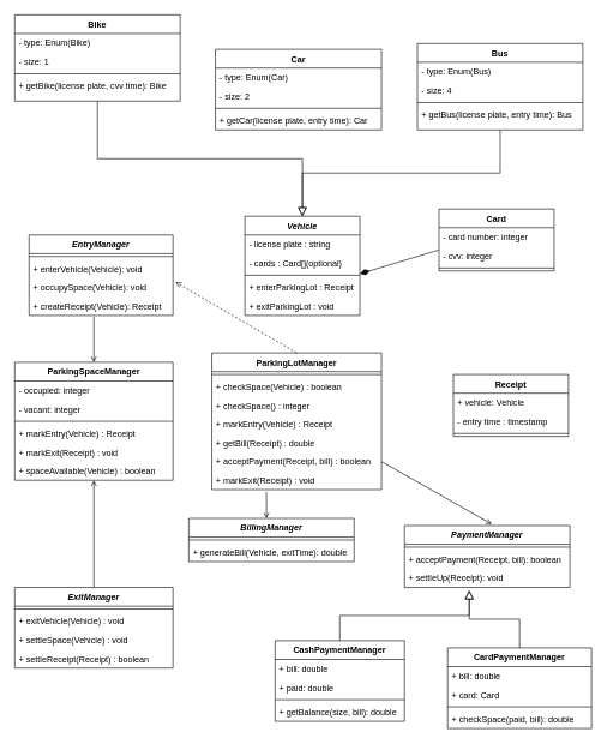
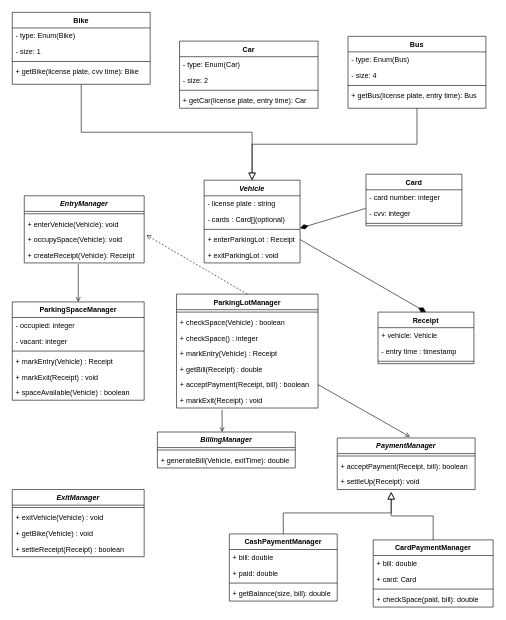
  <mxCell id="0" />
  <mxCell id="1" parent="0" />
  <mxCell id="2" value="Vehicle" style="swimlane;fontStyle=3;align=center;verticalAlign=top;childLayout=stackLayout;horizontal=1;startSize=26;horizontalStack=0;resizeParent=1;resizeLast=0;collapsible=1;marginBottom=0;rounded=0;shadow=0;strokeWidth=1;" parent="1" vertex="1"><mxGeometry x="340" y="300" width="160" height="138" as="geometry"><mxRectangle x="230" y="140" width="160" height="26" as="alternateBounds" /></mxGeometry></mxCell>
  <mxCell id="3" value="- license plate : string" style="text;align=left;verticalAlign=top;spacingLeft=4;spacingRight=4;overflow=hidden;rotatable=0;points=[[0,0.5],[1,0.5]];portConstraint=eastwest;" parent="2" vertex="1"><mxGeometry y="26" width="160" height="26" as="geometry" /></mxCell>
  <mxCell id="4" value="- cards : Card[](optional)" style="text;align=left;verticalAlign=top;spacingLeft=4;spacingRight=4;overflow=hidden;rotatable=0;points=[[0,0.5],[1,0.5]];portConstraint=eastwest;" vertex="1" parent="2"><mxGeometry y="52" width="160" height="26" as="geometry" /></mxCell>
  <mxCell id="5" value="" style="line;html=1;strokeWidth=1;align=left;verticalAlign=middle;spacingTop=-1;spacingLeft=3;spacingRight=3;rotatable=0;labelPosition=right;points=[];portConstraint=eastwest;" parent="2" vertex="1"><mxGeometry y="78" width="160" height="8" as="geometry" /></mxCell>
  <mxCell id="6" value="+ enterParkingLot : Receipt" style="text;align=left;verticalAlign=top;spacingLeft=4;spacingRight=4;overflow=hidden;rotatable=0;points=[[0,0.5],[1,0.5]];portConstraint=eastwest;" parent="2" vertex="1"><mxGeometry y="86" width="160" height="26" as="geometry" /></mxCell>
  <mxCell id="7" value="+ exitParkingLot : void" style="text;align=left;verticalAlign=top;spacingLeft=4;spacingRight=4;overflow=hidden;rotatable=0;points=[[0,0.5],[1,0.5]];portConstraint=eastwest;" vertex="1" parent="2"><mxGeometry y="112" width="160" height="26" as="geometry" /></mxCell>
  <mxCell id="8" value="Bike" style="swimlane;fontStyle=1;align=center;verticalAlign=top;childLayout=stackLayout;horizontal=1;startSize=26;horizontalStack=0;resizeParent=1;resizeLast=0;collapsible=1;marginBottom=0;rounded=0;shadow=0;strokeWidth=1;" parent="1" vertex="1"><mxGeometry x="20" y="20" width="230" height="120" as="geometry"><mxRectangle x="130" y="380" width="160" height="26" as="alternateBounds" /></mxGeometry></mxCell>
  <mxCell id="9" value="- type: Enum(Bike)" style="text;align=left;verticalAlign=top;spacingLeft=4;spacingRight=4;overflow=hidden;rotatable=0;points=[[0,0.5],[1,0.5]];portConstraint=eastwest;" parent="8" vertex="1"><mxGeometry y="26" width="230" height="26" as="geometry" /></mxCell>
  <mxCell id="10" value="- size: 1" style="text;align=left;verticalAlign=top;spacingLeft=4;spacingRight=4;overflow=hidden;rotatable=0;points=[[0,0.5],[1,0.5]];portConstraint=eastwest;rounded=0;shadow=0;html=0;" parent="8" vertex="1"><mxGeometry y="52" width="230" height="26" as="geometry" /></mxCell>
  <mxCell id="11" value="" style="line;html=1;strokeWidth=1;align=left;verticalAlign=middle;spacingTop=-1;spacingLeft=3;spacingRight=3;rotatable=0;labelPosition=right;points=[];portConstraint=eastwest;" parent="8" vertex="1"><mxGeometry y="78" width="230" height="8" as="geometry" /></mxCell>
  <mxCell id="12" value="+ getBike(license plate, cvv time): Bike" style="text;align=left;verticalAlign=top;spacingLeft=4;spacingRight=4;overflow=hidden;rotatable=0;points=[[0,0.5],[1,0.5]];portConstraint=eastwest;" parent="8" vertex="1"><mxGeometry y="86" width="230" height="26" as="geometry" /></mxCell>
  <mxCell id="13" value="" style="endArrow=block;endSize=10;endFill=0;shadow=0;strokeWidth=1;rounded=0;edgeStyle=elbowEdgeStyle;elbow=vertical;" parent="1" source="8" target="2" edge="1"><mxGeometry width="160" relative="1" as="geometry"><mxPoint x="210" y="213" as="sourcePoint" /><mxPoint x="210" y="213" as="targetPoint" /></mxGeometry></mxCell>
  <mxCell id="14" value="Car" style="swimlane;fontStyle=1;align=center;verticalAlign=top;childLayout=stackLayout;horizontal=1;startSize=26;horizontalStack=0;resizeParent=1;resizeLast=0;collapsible=1;marginBottom=0;rounded=0;shadow=0;strokeWidth=1;" parent="1" vertex="1"><mxGeometry x="299" y="68" width="231" height="112" as="geometry"><mxRectangle x="340" y="380" width="170" height="26" as="alternateBounds" /></mxGeometry></mxCell>
  <mxCell id="15" value="- type: Enum(Car)" style="text;align=left;verticalAlign=top;spacingLeft=4;spacingRight=4;overflow=hidden;rotatable=0;points=[[0,0.5],[1,0.5]];portConstraint=eastwest;" vertex="1" parent="14"><mxGeometry y="26" width="231" height="26" as="geometry" /></mxCell>
  <mxCell id="16" value="- size: 2" style="text;align=left;verticalAlign=top;spacingLeft=4;spacingRight=4;overflow=hidden;rotatable=0;points=[[0,0.5],[1,0.5]];portConstraint=eastwest;rounded=0;shadow=0;html=0;" vertex="1" parent="14"><mxGeometry y="52" width="231" height="26" as="geometry" /></mxCell>
  <mxCell id="17" value="" style="line;html=1;strokeWidth=1;align=left;verticalAlign=middle;spacingTop=-1;spacingLeft=3;spacingRight=3;rotatable=0;labelPosition=right;points=[];portConstraint=eastwest;" parent="14" vertex="1"><mxGeometry y="78" width="231" height="8" as="geometry" /></mxCell>
  <mxCell id="18" value="+ getCar(license plate, entry time): Car" style="text;align=left;verticalAlign=top;spacingLeft=4;spacingRight=4;overflow=hidden;rotatable=0;points=[[0,0.5],[1,0.5]];portConstraint=eastwest;" vertex="1" parent="14"><mxGeometry y="86" width="231" height="26" as="geometry" /></mxCell>
  <mxCell id="19" value="Bus" style="swimlane;fontStyle=1;align=center;verticalAlign=top;childLayout=stackLayout;horizontal=1;startSize=26;horizontalStack=0;resizeParent=1;resizeLast=0;collapsible=1;marginBottom=0;rounded=0;shadow=0;strokeWidth=1;" parent="1" vertex="1"><mxGeometry x="580" y="60" width="230" height="120" as="geometry"><mxRectangle x="550" y="140" width="160" height="26" as="alternateBounds" /></mxGeometry></mxCell>
  <mxCell id="20" value="- type: Enum(Bus)" style="text;align=left;verticalAlign=top;spacingLeft=4;spacingRight=4;overflow=hidden;rotatable=0;points=[[0,0.5],[1,0.5]];portConstraint=eastwest;" vertex="1" parent="19"><mxGeometry y="26" width="230" height="26" as="geometry" /></mxCell>
  <mxCell id="21" value="- size: 4" style="text;align=left;verticalAlign=top;spacingLeft=4;spacingRight=4;overflow=hidden;rotatable=0;points=[[0,0.5],[1,0.5]];portConstraint=eastwest;rounded=0;shadow=0;html=0;" vertex="1" parent="19"><mxGeometry y="52" width="230" height="26" as="geometry" /></mxCell>
  <mxCell id="22" value="" style="line;html=1;strokeWidth=1;align=left;verticalAlign=middle;spacingTop=-1;spacingLeft=3;spacingRight=3;rotatable=0;labelPosition=right;points=[];portConstraint=eastwest;" vertex="1" parent="19"><mxGeometry y="78" width="230" height="8" as="geometry" /></mxCell>
  <mxCell id="23" value="+ getBus(license plate, entry time): Bus" style="text;align=left;verticalAlign=top;spacingLeft=4;spacingRight=4;overflow=hidden;rotatable=0;points=[[0,0.5],[1,0.5]];portConstraint=eastwest;" vertex="1" parent="19"><mxGeometry y="86" width="230" height="26" as="geometry" /></mxCell>
  <mxCell id="24" value="" style="endArrow=block;endSize=10;endFill=0;shadow=0;strokeWidth=1;rounded=0;edgeStyle=elbowEdgeStyle;elbow=vertical;exitX=0.5;exitY=1;exitDx=0;exitDy=0;" edge="1" parent="1" source="19"><mxGeometry width="160" relative="1" as="geometry"><mxPoint x="734.8" y="110.494" as="sourcePoint" /><mxPoint x="420" y="300" as="targetPoint" /></mxGeometry></mxCell>
  <mxCell id="25" value="" style="edgeStyle=none;rounded=0;orthogonalLoop=1;jettySize=auto;html=1;endArrow=open;endFill=0;endSize=6;" edge="1" parent="1" target="27"><mxGeometry relative="1" as="geometry"><mxPoint x="130" y="440" as="sourcePoint" /></mxGeometry></mxCell>
- <mxCell id="26" value="" style="edgeStyle=none;rounded=0;orthogonalLoop=1;jettySize=auto;html=1;endArrow=open;endFill=0;endSize=6;" edge="1" parent="1" source="80" target="27"><mxGeometry relative="1" as="geometry" /></mxCell>
  <mxCell id="27" value="ParkingSpaceManager" style="swimlane;fontStyle=1;align=center;verticalAlign=top;childLayout=stackLayout;horizontal=1;startSize=26;horizontalStack=0;resizeParent=1;resizeParentMax=0;resizeLast=0;collapsible=1;marginBottom=0;" vertex="1" parent="1"><mxGeometry x="20" y="503" width="220" height="164" as="geometry" /></mxCell>
  <mxCell id="28" value="- occupied: integer" style="text;strokeColor=none;fillColor=none;align=left;verticalAlign=top;spacingLeft=4;spacingRight=4;overflow=hidden;rotatable=0;points=[[0,0.5],[1,0.5]];portConstraint=eastwest;" vertex="1" parent="27"><mxGeometry y="26" width="220" height="26" as="geometry" /></mxCell>
  <mxCell id="29" value="- vacant: integer" style="text;strokeColor=none;fillColor=none;align=left;verticalAlign=top;spacingLeft=4;spacingRight=4;overflow=hidden;rotatable=0;points=[[0,0.5],[1,0.5]];portConstraint=eastwest;" vertex="1" parent="27"><mxGeometry y="52" width="220" height="26" as="geometry" /></mxCell>
  <mxCell id="30" value="" style="line;strokeWidth=1;fillColor=none;align=left;verticalAlign=middle;spacingTop=-1;spacingLeft=3;spacingRight=3;rotatable=0;labelPosition=right;points=[];portConstraint=eastwest;" vertex="1" parent="27"><mxGeometry y="78" width="220" height="8" as="geometry" /></mxCell>
  <mxCell id="31" value="+ markEntry(Vehicle) : Receipt" style="text;strokeColor=none;fillColor=none;align=left;verticalAlign=top;spacingLeft=4;spacingRight=4;overflow=hidden;rotatable=0;points=[[0,0.5],[1,0.5]];portConstraint=eastwest;" vertex="1" parent="27"><mxGeometry y="86" width="220" height="26" as="geometry" /></mxCell>
  <mxCell id="32" value="+ markExit(Receipt) : void" style="text;strokeColor=none;fillColor=none;align=left;verticalAlign=top;spacingLeft=4;spacingRight=4;overflow=hidden;rotatable=0;points=[[0,0.5],[1,0.5]];portConstraint=eastwest;" vertex="1" parent="27"><mxGeometry y="112" width="220" height="26" as="geometry" /></mxCell>
  <mxCell id="33" value="+ spaceAvailable(Vehicle) : boolean" style="text;strokeColor=none;fillColor=none;align=left;verticalAlign=top;spacingLeft=4;spacingRight=4;overflow=hidden;rotatable=0;points=[[0,0.5],[1,0.5]];portConstraint=eastwest;" vertex="1" parent="27"><mxGeometry y="138" width="220" height="26" as="geometry" /></mxCell>
  <mxCell id="34" value="BillingManager" style="swimlane;fontStyle=3;align=center;verticalAlign=top;childLayout=stackLayout;horizontal=1;startSize=26;horizontalStack=0;resizeParent=1;resizeParentMax=0;resizeLast=0;collapsible=1;marginBottom=0;" vertex="1" parent="1"><mxGeometry x="262" y="720" width="230" height="60" as="geometry" /></mxCell>
  <mxCell id="35" value="" style="line;strokeWidth=1;fillColor=none;align=left;verticalAlign=middle;spacingTop=-1;spacingLeft=3;spacingRight=3;rotatable=0;labelPosition=right;points=[];portConstraint=eastwest;" vertex="1" parent="34"><mxGeometry y="26" width="230" height="8" as="geometry" /></mxCell>
  <mxCell id="36" value="+ generateBill(Vehicle, exitTime): double" style="text;strokeColor=none;fillColor=none;align=left;verticalAlign=top;spacingLeft=4;spacingRight=4;overflow=hidden;rotatable=0;points=[[0,0.5],[1,0.5]];portConstraint=eastwest;" vertex="1" parent="34"><mxGeometry y="34" width="230" height="26" as="geometry" /></mxCell>
  <mxCell id="37" value="ParkingLotManager" style="swimlane;fontStyle=1;align=center;verticalAlign=top;childLayout=stackLayout;horizontal=1;startSize=26;horizontalStack=0;resizeParent=1;resizeParentMax=0;resizeLast=0;collapsible=1;marginBottom=0;" vertex="1" parent="1"><mxGeometry x="294" y="490" width="236" height="190" as="geometry" /></mxCell>
  <mxCell id="38" value="" style="line;strokeWidth=1;fillColor=none;align=left;verticalAlign=middle;spacingTop=-1;spacingLeft=3;spacingRight=3;rotatable=0;labelPosition=right;points=[];portConstraint=eastwest;" vertex="1" parent="37"><mxGeometry y="26" width="236" height="8" as="geometry" /></mxCell>
  <mxCell id="39" value="+ checkSpace(Vehicle) : boolean" style="text;strokeColor=none;fillColor=none;align=left;verticalAlign=top;spacingLeft=4;spacingRight=4;overflow=hidden;rotatable=0;points=[[0,0.5],[1,0.5]];portConstraint=eastwest;" vertex="1" parent="37"><mxGeometry y="34" width="236" height="26" as="geometry" /></mxCell>
  <mxCell id="40" value="+ checkSpace() : integer" style="text;strokeColor=none;fillColor=none;align=left;verticalAlign=top;spacingLeft=4;spacingRight=4;overflow=hidden;rotatable=0;points=[[0,0.5],[1,0.5]];portConstraint=eastwest;" vertex="1" parent="37"><mxGeometry y="60" width="236" height="26" as="geometry" /></mxCell>
  <mxCell id="41" value="+ markEntry(Vehicle) : Receipt" style="text;strokeColor=none;fillColor=none;align=left;verticalAlign=top;spacingLeft=4;spacingRight=4;overflow=hidden;rotatable=0;points=[[0,0.5],[1,0.5]];portConstraint=eastwest;" vertex="1" parent="37"><mxGeometry y="86" width="236" height="26" as="geometry" /></mxCell>
  <mxCell id="42" value="+ getBill(Receipt) : double" style="text;strokeColor=none;fillColor=none;align=left;verticalAlign=top;spacingLeft=4;spacingRight=4;overflow=hidden;rotatable=0;points=[[0,0.5],[1,0.5]];portConstraint=eastwest;" vertex="1" parent="37"><mxGeometry y="112" width="236" height="26" as="geometry" /></mxCell>
  <mxCell id="43" value="+ acceptPayment(Receipt, bill) : boolean" style="text;strokeColor=none;fillColor=none;align=left;verticalAlign=top;spacingLeft=4;spacingRight=4;overflow=hidden;rotatable=0;points=[[0,0.5],[1,0.5]];portConstraint=eastwest;" vertex="1" parent="37"><mxGeometry y="138" width="236" height="26" as="geometry" /></mxCell>
  <mxCell id="44" value="+ markExit(Receipt) : void" style="text;strokeColor=none;fillColor=none;align=left;verticalAlign=top;spacingLeft=4;spacingRight=4;overflow=hidden;rotatable=0;points=[[0,0.5],[1,0.5]];portConstraint=eastwest;" vertex="1" parent="37"><mxGeometry y="164" width="236" height="26" as="geometry" /></mxCell>
  <mxCell id="45" value="Receipt" style="swimlane;fontStyle=1;align=center;verticalAlign=top;childLayout=stackLayout;horizontal=1;startSize=26;horizontalStack=0;resizeParent=1;resizeParentMax=0;resizeLast=0;collapsible=1;marginBottom=0;" vertex="1" parent="1"><mxGeometry x="630" y="520" width="160" height="86" as="geometry" /></mxCell>
  <mxCell id="46" value="+ vehicle: Vehicle" style="text;strokeColor=none;fillColor=none;align=left;verticalAlign=top;spacingLeft=4;spacingRight=4;overflow=hidden;rotatable=0;points=[[0,0.5],[1,0.5]];portConstraint=eastwest;" vertex="1" parent="45"><mxGeometry y="26" width="160" height="26" as="geometry" /></mxCell>
  <mxCell id="47" value="- entry time : timestamp" style="text;align=left;verticalAlign=top;spacingLeft=4;spacingRight=4;overflow=hidden;rotatable=0;points=[[0,0.5],[1,0.5]];portConstraint=eastwest;rounded=0;shadow=0;html=0;" vertex="1" parent="45"><mxGeometry y="52" width="160" height="26" as="geometry" /></mxCell>
  <mxCell id="48" value="" style="line;strokeWidth=1;fillColor=none;align=left;verticalAlign=middle;spacingTop=-1;spacingLeft=3;spacingRight=3;rotatable=0;labelPosition=right;points=[];portConstraint=eastwest;" vertex="1" parent="45"><mxGeometry y="78" width="160" height="8" as="geometry" /></mxCell>
  <mxCell id="49" value="PaymentManager" style="swimlane;fontStyle=3;align=center;verticalAlign=top;childLayout=stackLayout;horizontal=1;startSize=26;horizontalStack=0;resizeParent=1;resizeParentMax=0;resizeLast=0;collapsible=1;marginBottom=0;" vertex="1" parent="1"><mxGeometry x="562" y="730" width="230" height="86" as="geometry" /></mxCell>
  <mxCell id="50" value="" style="line;strokeWidth=1;fillColor=none;align=left;verticalAlign=middle;spacingTop=-1;spacingLeft=3;spacingRight=3;rotatable=0;labelPosition=right;points=[];portConstraint=eastwest;" vertex="1" parent="49"><mxGeometry y="26" width="230" height="8" as="geometry" /></mxCell>
  <mxCell id="51" value="+ acceptPayment(Receipt, bill): boolean" style="text;strokeColor=none;fillColor=none;align=left;verticalAlign=top;spacingLeft=4;spacingRight=4;overflow=hidden;rotatable=0;points=[[0,0.5],[1,0.5]];portConstraint=eastwest;" vertex="1" parent="49"><mxGeometry y="34" width="230" height="26" as="geometry" /></mxCell>
  <mxCell id="52" value="+ settleUp(Receipt): void" style="text;strokeColor=none;fillColor=none;align=left;verticalAlign=top;spacingLeft=4;spacingRight=4;overflow=hidden;rotatable=0;points=[[0,0.5],[1,0.5]];portConstraint=eastwest;" vertex="1" parent="49"><mxGeometry y="60" width="230" height="26" as="geometry" /></mxCell>
  <mxCell id="53" style="edgeStyle=none;rounded=0;orthogonalLoop=1;jettySize=auto;html=1;exitX=0.5;exitY=0;exitDx=0;exitDy=0;" edge="1" parent="1" source="49" target="49"><mxGeometry relative="1" as="geometry" /></mxCell>
  <mxCell id="54" value="CashPaymentManager" style="swimlane;fontStyle=1;align=center;verticalAlign=top;childLayout=stackLayout;horizontal=1;startSize=26;horizontalStack=0;resizeParent=1;resizeParentMax=0;resizeLast=0;collapsible=1;marginBottom=0;" vertex="1" parent="1"><mxGeometry x="382" y="890" width="180" height="112" as="geometry" /></mxCell>
  <mxCell id="55" value="+ bill: double" style="text;strokeColor=none;fillColor=none;align=left;verticalAlign=top;spacingLeft=4;spacingRight=4;overflow=hidden;rotatable=0;points=[[0,0.5],[1,0.5]];portConstraint=eastwest;" vertex="1" parent="54"><mxGeometry y="26" width="180" height="26" as="geometry" /></mxCell>
  <mxCell id="56" value="+ paid: double" style="text;strokeColor=none;fillColor=none;align=left;verticalAlign=top;spacingLeft=4;spacingRight=4;overflow=hidden;rotatable=0;points=[[0,0.5],[1,0.5]];portConstraint=eastwest;" vertex="1" parent="54"><mxGeometry y="52" width="180" height="26" as="geometry" /></mxCell>
  <mxCell id="57" value="" style="line;strokeWidth=1;fillColor=none;align=left;verticalAlign=middle;spacingTop=-1;spacingLeft=3;spacingRight=3;rotatable=0;labelPosition=right;points=[];portConstraint=eastwest;" vertex="1" parent="54"><mxGeometry y="78" width="180" height="8" as="geometry" /></mxCell>
  <mxCell id="58" value="+ getBalance(size, bill): double" style="text;strokeColor=none;fillColor=none;align=left;verticalAlign=top;spacingLeft=4;spacingRight=4;overflow=hidden;rotatable=0;points=[[0,0.5],[1,0.5]];portConstraint=eastwest;" vertex="1" parent="54"><mxGeometry y="86" width="180" height="26" as="geometry" /></mxCell>
  <mxCell id="59" value="CardPaymentManager" style="swimlane;fontStyle=1;align=center;verticalAlign=top;childLayout=stackLayout;horizontal=1;startSize=26;horizontalStack=0;resizeParent=1;resizeParentMax=0;resizeLast=0;collapsible=1;marginBottom=0;" vertex="1" parent="1"><mxGeometry x="622" y="900" width="200" height="112" as="geometry" /></mxCell>
  <mxCell id="60" value="+ bill: double" style="text;strokeColor=none;fillColor=none;align=left;verticalAlign=top;spacingLeft=4;spacingRight=4;overflow=hidden;rotatable=0;points=[[0,0.5],[1,0.5]];portConstraint=eastwest;" vertex="1" parent="59"><mxGeometry y="26" width="200" height="26" as="geometry" /></mxCell>
  <mxCell id="61" value="+ card: Card" style="text;strokeColor=none;fillColor=none;align=left;verticalAlign=top;spacingLeft=4;spacingRight=4;overflow=hidden;rotatable=0;points=[[0,0.5],[1,0.5]];portConstraint=eastwest;" vertex="1" parent="59"><mxGeometry y="52" width="200" height="26" as="geometry" /></mxCell>
  <mxCell id="62" value="" style="line;strokeWidth=1;fillColor=none;align=left;verticalAlign=middle;spacingTop=-1;spacingLeft=3;spacingRight=3;rotatable=0;labelPosition=right;points=[];portConstraint=eastwest;" vertex="1" parent="59"><mxGeometry y="78" width="200" height="8" as="geometry" /></mxCell>
  <mxCell id="63" value="+ checkSpace(paid, bill): double" style="text;strokeColor=none;fillColor=none;align=left;verticalAlign=top;spacingLeft=4;spacingRight=4;overflow=hidden;rotatable=0;points=[[0,0.5],[1,0.5]];portConstraint=eastwest;" vertex="1" parent="59"><mxGeometry y="86" width="200" height="26" as="geometry" /></mxCell>
  <mxCell id="64" value="Card" style="swimlane;fontStyle=1;align=center;verticalAlign=top;childLayout=stackLayout;horizontal=1;startSize=26;horizontalStack=0;resizeParent=1;resizeParentMax=0;resizeLast=0;collapsible=1;marginBottom=0;" vertex="1" parent="1"><mxGeometry x="610" y="290" width="160" height="86" as="geometry" /></mxCell>
  <mxCell id="65" value="- card number: integer" style="text;strokeColor=none;fillColor=none;align=left;verticalAlign=top;spacingLeft=4;spacingRight=4;overflow=hidden;rotatable=0;points=[[0,0.5],[1,0.5]];portConstraint=eastwest;" vertex="1" parent="64"><mxGeometry y="26" width="160" height="26" as="geometry" /></mxCell>
  <mxCell id="66" value="- cvv: integer" style="text;strokeColor=none;fillColor=none;align=left;verticalAlign=top;spacingLeft=4;spacingRight=4;overflow=hidden;rotatable=0;points=[[0,0.5],[1,0.5]];portConstraint=eastwest;" vertex="1" parent="64"><mxGeometry y="52" width="160" height="26" as="geometry" /></mxCell>
  <mxCell id="67" value="" style="line;strokeWidth=1;fillColor=none;align=left;verticalAlign=middle;spacingTop=-1;spacingLeft=3;spacingRight=3;rotatable=0;labelPosition=right;points=[];portConstraint=eastwest;" vertex="1" parent="64"><mxGeometry y="78" width="160" height="8" as="geometry" /></mxCell>
  <mxCell id="68" value="" style="edgeStyle=none;rounded=0;orthogonalLoop=1;jettySize=auto;html=1;endArrow=diamondThin;endFill=1;exitX=-0.003;exitY=0.192;exitDx=0;exitDy=0;exitPerimeter=0;endSize=12;" edge="1" parent="1" source="66"><mxGeometry relative="1" as="geometry"><mxPoint x="500" y="380" as="targetPoint" /></mxGeometry></mxCell>
  <mxCell id="69" value="" style="edgeStyle=none;rounded=0;orthogonalLoop=1;jettySize=auto;html=1;endArrow=open;endFill=0;exitX=0.5;exitY=0;exitDx=0;exitDy=0;entryX=1.018;entryY=0.218;entryDx=0;entryDy=0;entryPerimeter=0;dashed=1;" edge="1" parent="1" source="37" target="78"><mxGeometry relative="1" as="geometry" /></mxCell>
  <mxCell id="70" value="" style="edgeStyle=none;rounded=0;orthogonalLoop=1;jettySize=auto;html=1;endArrow=open;endFill=0;exitX=0.059;exitY=1.109;exitDx=0;exitDy=0;exitPerimeter=0;" edge="1" parent="1"><mxGeometry relative="1" as="geometry"><mxPoint x="369.924" y="682.834" as="sourcePoint" /><mxPoint x="370" y="720" as="targetPoint" /></mxGeometry></mxCell>
+ <mxCell id="71" value="" style="edgeStyle=none;rounded=0;orthogonalLoop=1;jettySize=auto;html=1;endArrow=diamondThin;endFill=1;exitX=1;exitY=0.5;exitDx=0;exitDy=0;entryX=0.5;entryY=0;entryDx=0;entryDy=0;endSize=12;" edge="1" parent="1" source="6" target="45"><mxGeometry relative="1" as="geometry"><mxPoint x="619.52" y="356.992" as="sourcePoint" /><mxPoint x="510" y="390" as="targetPoint" /></mxGeometry></mxCell>
  <mxCell id="72" value="" style="edgeStyle=none;rounded=0;orthogonalLoop=1;jettySize=auto;html=1;endArrow=open;endFill=0;exitX=1;exitY=0.5;exitDx=0;exitDy=0;entryX=0.527;entryY=-0.025;entryDx=0;entryDy=0;entryPerimeter=0;" edge="1" parent="1" source="43" target="49"><mxGeometry relative="1" as="geometry"><mxPoint x="510" y="409" as="sourcePoint" /><mxPoint x="720" y="530" as="targetPoint" /></mxGeometry></mxCell>
  <mxCell id="73" value="" style="endArrow=block;endSize=10;endFill=0;shadow=0;strokeWidth=1;rounded=0;edgeStyle=elbowEdgeStyle;elbow=vertical;exitX=0.5;exitY=0;exitDx=0;exitDy=0;" edge="1" parent="1" source="54"><mxGeometry width="160" relative="1" as="geometry"><mxPoint x="207" y="150" as="sourcePoint" /><mxPoint x="652" y="820" as="targetPoint" /><Array as="points" /></mxGeometry></mxCell>
  <mxCell id="74" value="" style="endArrow=block;endSize=10;endFill=0;shadow=0;strokeWidth=1;rounded=0;edgeStyle=elbowEdgeStyle;elbow=vertical;exitX=0.5;exitY=0;exitDx=0;exitDy=0;" edge="1" parent="1" source="59"><mxGeometry width="160" relative="1" as="geometry"><mxPoint x="482" y="900" as="sourcePoint" /><mxPoint x="652" y="820" as="targetPoint" /><Array as="points" /></mxGeometry></mxCell>
  <mxCell id="75" value="EntryManager" style="swimlane;fontStyle=3;align=center;verticalAlign=top;childLayout=stackLayout;horizontal=1;startSize=26;horizontalStack=0;resizeParent=1;resizeParentMax=0;resizeLast=0;collapsible=1;marginBottom=0;" vertex="1" parent="1"><mxGeometry x="40" y="326" width="200" height="112" as="geometry" /></mxCell>
  <mxCell id="76" value="" style="line;strokeWidth=1;fillColor=none;align=left;verticalAlign=middle;spacingTop=-1;spacingLeft=3;spacingRight=3;rotatable=0;labelPosition=right;points=[];portConstraint=eastwest;" vertex="1" parent="75"><mxGeometry y="26" width="200" height="8" as="geometry" /></mxCell>
  <mxCell id="77" value="+ enterVehicle(Vehicle): void" style="text;strokeColor=none;fillColor=none;align=left;verticalAlign=top;spacingLeft=4;spacingRight=4;overflow=hidden;rotatable=0;points=[[0,0.5],[1,0.5]];portConstraint=eastwest;" vertex="1" parent="75"><mxGeometry y="34" width="200" height="26" as="geometry" /></mxCell>
  <mxCell id="78" value="+ occupySpace(Vehicle): void" style="text;strokeColor=none;fillColor=none;align=left;verticalAlign=top;spacingLeft=4;spacingRight=4;overflow=hidden;rotatable=0;points=[[0,0.5],[1,0.5]];portConstraint=eastwest;" vertex="1" parent="75"><mxGeometry y="60" width="200" height="26" as="geometry" /></mxCell>
  <mxCell id="79" value="+ createReceipt(Vehicle): Receipt" style="text;strokeColor=none;fillColor=none;align=left;verticalAlign=top;spacingLeft=4;spacingRight=4;overflow=hidden;rotatable=0;points=[[0,0.5],[1,0.5]];portConstraint=eastwest;" vertex="1" parent="75"><mxGeometry y="86" width="200" height="26" as="geometry" /></mxCell>
  <mxCell id="80" value="ExitManager" style="swimlane;fontStyle=3;align=center;verticalAlign=top;childLayout=stackLayout;horizontal=1;startSize=26;horizontalStack=0;resizeParent=1;resizeParentMax=0;resizeLast=0;collapsible=1;marginBottom=0;" vertex="1" parent="1"><mxGeometry x="20" y="816" width="220" height="112" as="geometry" /></mxCell>
  <mxCell id="81" value="" style="line;strokeWidth=1;fillColor=none;align=left;verticalAlign=middle;spacingTop=-1;spacingLeft=3;spacingRight=3;rotatable=0;labelPosition=right;points=[];portConstraint=eastwest;" vertex="1" parent="80"><mxGeometry y="26" width="220" height="8" as="geometry" /></mxCell>
  <mxCell id="82" value="+ exitVehicle(Vehicle) : void" style="text;strokeColor=none;fillColor=none;align=left;verticalAlign=top;spacingLeft=4;spacingRight=4;overflow=hidden;rotatable=0;points=[[0,0.5],[1,0.5]];portConstraint=eastwest;" vertex="1" parent="80"><mxGeometry y="34" width="220" height="26" as="geometry" /></mxCell>
- <mxCell id="83" value="+ settleSpace(Vehicle) : void" style="text;strokeColor=none;fillColor=none;align=left;verticalAlign=top;spacingLeft=4;spacingRight=4;overflow=hidden;rotatable=0;points=[[0,0.5],[1,0.5]];portConstraint=eastwest;" vertex="1" parent="80"><mxGeometry y="60" width="220" height="26" as="geometry" /></mxCell>
+ <mxCell id="83" value="+ getBike(Vehicle) : void" style="text;strokeColor=none;fillColor=none;align=left;verticalAlign=top;spacingLeft=4;spacingRight=4;overflow=hidden;rotatable=0;points=[[0,0.5],[1,0.5]];portConstraint=eastwest;" vertex="1" parent="80"><mxGeometry y="60" width="220" height="26" as="geometry" /></mxCell>
  <mxCell id="84" value="+ settleReceipt(Receipt) : boolean" style="text;strokeColor=none;fillColor=none;align=left;verticalAlign=top;spacingLeft=4;spacingRight=4;overflow=hidden;rotatable=0;points=[[0,0.5],[1,0.5]];portConstraint=eastwest;" vertex="1" parent="80"><mxGeometry y="86" width="220" height="26" as="geometry" /></mxCell>
